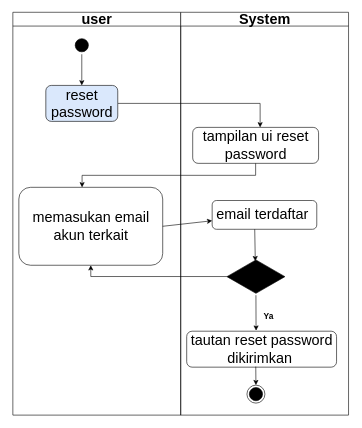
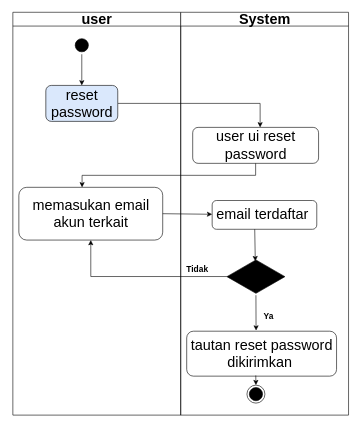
  <mxCell id="0" />
  <mxCell id="1" parent="0" />
  <mxCell id="2" value="user" style="swimlane;whiteSpace=wrap;fontSize=24;startSize=23;" parent="1" vertex="1"><mxGeometry x="20.5" y="20" width="280" height="672" as="geometry" /></mxCell>
  <mxCell id="3" value="" style="ellipse;shape=startState;fillColor=#000000;strokeColor=#000000;" parent="2" vertex="1"><mxGeometry x="100" y="40" width="30" height="30" as="geometry" /></mxCell>
  <mxCell id="4" value="&lt;font style=&quot;font-size: 24px&quot;&gt;reset password&lt;/font&gt;" style="rounded=1;whiteSpace=wrap;html=1;fillColor=#dae8fc;" parent="2" vertex="1"><mxGeometry x="55" y="122" width="120" height="60" as="geometry" /></mxCell>
  <mxCell id="5" value="" style="endArrow=classic;html=1;rounded=0;exitX=0.5;exitY=1;exitDx=0;exitDy=0;entryX=0.5;entryY=0;entryDx=0;entryDy=0;" parent="2" source="3" target="4" edge="1"><mxGeometry width="50" height="50" relative="1" as="geometry"><mxPoint x="335.5" y="302" as="sourcePoint" /><mxPoint x="385.5" y="252" as="targetPoint" /></mxGeometry></mxCell>
- <mxCell id="6" value="&lt;font style=&quot;font-size: 24px&quot;&gt;memasukan email akun terkait&lt;/font&gt;" style="rounded=1;whiteSpace=wrap;html=1;" parent="2" vertex="1"><mxGeometry x="10" y="292" width="240" height="130" as="geometry" /></mxCell>
+ <mxCell id="6" value="&lt;font style=&quot;font-size: 24px&quot;&gt;memasukan email akun terkait&lt;/font&gt;" style="rounded=1;whiteSpace=wrap;html=1;" parent="2" vertex="1"><mxGeometry x="10" y="292" width="240" height="88" as="geometry" /></mxCell>
  <mxCell id="7" value="System" style="swimlane;whiteSpace=wrap;startSize=23;fontSize=24;" parent="1" vertex="1"><mxGeometry x="300.5" y="20" width="280" height="672" as="geometry" /></mxCell>
- <mxCell id="8" value="&lt;font style=&quot;font-size: 24px&quot;&gt;tampilan ui reset password&lt;/font&gt;" style="rounded=1;whiteSpace=wrap;html=1;" parent="7" vertex="1"><mxGeometry x="20" y="192" width="210" height="60" as="geometry" /></mxCell>
+ <mxCell id="8" value="&lt;font style=&quot;font-size: 24px&quot;&gt;user ui reset password&lt;/font&gt;" style="rounded=1;whiteSpace=wrap;html=1;" parent="7" vertex="1"><mxGeometry x="20" y="192" width="210" height="60" as="geometry" /></mxCell>
  <mxCell id="9" value="" style="html=1;whiteSpace=wrap;aspect=fixed;shape=isoRectangle;fillColor=#000000;" parent="7" vertex="1"><mxGeometry x="77.17" y="412" width="96.67" height="58" as="geometry" /></mxCell>
- <mxCell id="11" value="&lt;font style=&quot;font-size: 24px&quot;&gt;tautan reset password dikirimkan&amp;nbsp;&lt;/font&gt;" style="rounded=1;whiteSpace=wrap;html=1;fontSize=10;" parent="7" vertex="1"><mxGeometry x="10" y="532" width="250" height="60" as="geometry" /></mxCell>
+ <mxCell id="10" value="&lt;font style=&quot;font-size: 14px&quot;&gt;Tidak&lt;/font&gt;" style="text;strokeColor=none;fillColor=none;html=1;fontSize=24;fontStyle=1;verticalAlign=middle;align=center;" parent="7" vertex="1"><mxGeometry y="412" width="54.5" height="28" as="geometry" /></mxCell>
+ <mxCell id="11" value="&lt;font style=&quot;font-size: 24px&quot;&gt;tautan reset password dikirimkan&amp;nbsp;&lt;/font&gt;" style="rounded=1;whiteSpace=wrap;html=1;fontSize=10;" parent="7" vertex="1"><mxGeometry x="10" y="532" width="250" height="75" as="geometry" /></mxCell>
  <mxCell id="12" value="" style="endArrow=classic;html=1;rounded=0;fontSize=10;exitX=0.5;exitY=1.034;exitDx=0;exitDy=0;exitPerimeter=0;entryX=0.463;entryY=-0.015;entryDx=0;entryDy=0;entryPerimeter=0;" parent="7" source="9" target="11" edge="1"><mxGeometry width="50" height="50" relative="1" as="geometry"><mxPoint x="-44.5" y="422" as="sourcePoint" /><mxPoint x="5.5" y="372" as="targetPoint" /></mxGeometry></mxCell>
  <mxCell id="13" value="&lt;font style=&quot;font-size: 14px&quot;&gt;Ya&lt;/font&gt;" style="text;strokeColor=none;fillColor=none;html=1;fontSize=24;fontStyle=1;verticalAlign=middle;align=center;" parent="7" vertex="1"><mxGeometry x="118.83" y="490" width="54.5" height="28" as="geometry" /></mxCell>
  <mxCell id="14" value="" style="ellipse;html=1;shape=endState;fillColor=#000000;strokeColor=#000000;fontSize=10;" parent="7" vertex="1"><mxGeometry x="110.5" y="622" width="30" height="30" as="geometry" /></mxCell>
  <mxCell id="15" value="" style="endArrow=classic;html=1;rounded=0;fontSize=10;exitX=0.461;exitY=0.985;exitDx=0;exitDy=0;exitPerimeter=0;" parent="7" source="11" target="14" edge="1"><mxGeometry width="50" height="50" relative="1" as="geometry"><mxPoint x="-94.5" y="442" as="sourcePoint" /><mxPoint x="-44.5" y="392" as="targetPoint" /></mxGeometry></mxCell>
  <mxCell id="16" value="&lt;font style=&quot;font-size: 24px&quot;&gt;email terdaftar&amp;nbsp;&lt;/font&gt;" style="rounded=1;whiteSpace=wrap;html=1;" parent="7" vertex="1"><mxGeometry x="52.5" y="314" width="174.5" height="48" as="geometry" /></mxCell>
  <mxCell id="17" value="" style="endArrow=classic;html=1;rounded=0;fontSize=24;entryX=0.489;entryY=0.055;entryDx=0;entryDy=0;entryPerimeter=0;" parent="7" target="9" edge="1"><mxGeometry width="50" height="50" relative="1" as="geometry"><mxPoint x="123.5" y="362" as="sourcePoint" /><mxPoint x="165.5" y="352" as="targetPoint" /></mxGeometry></mxCell>
  <mxCell id="18" value="" style="edgeStyle=segmentEdgeStyle;endArrow=classic;html=1;rounded=0;" parent="1" target="8" edge="1"><mxGeometry width="50" height="50" relative="1" as="geometry"><mxPoint x="196" y="172" as="sourcePoint" /><mxPoint x="406" y="272" as="targetPoint" /><Array as="points"><mxPoint x="433" y="172" /></Array></mxGeometry></mxCell>
  <mxCell id="19" value="" style="edgeStyle=segmentEdgeStyle;endArrow=classic;html=1;rounded=0;" parent="1" source="8" target="6" edge="1"><mxGeometry width="50" height="50" relative="1" as="geometry"><mxPoint x="316" y="362" as="sourcePoint" /><mxPoint x="406" y="252" as="targetPoint" /><Array as="points"><mxPoint x="426" y="292" /><mxPoint x="136" y="292" /></Array></mxGeometry></mxCell>
  <mxCell id="20" value="" style="edgeStyle=segmentEdgeStyle;endArrow=classic;html=1;rounded=0;fontSize=10;entryX=0.5;entryY=1;entryDx=0;entryDy=0;exitX=0.005;exitY=0.497;exitDx=0;exitDy=0;exitPerimeter=0;" parent="1" source="9" target="6" edge="1"><mxGeometry width="50" height="50" relative="1" as="geometry"><mxPoint x="376" y="412" as="sourcePoint" /><mxPoint x="386" y="442" as="targetPoint" /></mxGeometry></mxCell>
  <mxCell id="21" value="" style="endArrow=classic;html=1;rounded=0;fontSize=24;exitX=1;exitY=0.5;exitDx=0;exitDy=0;" parent="1" source="6" target="16" edge="1"><mxGeometry width="50" height="50" relative="1" as="geometry"><mxPoint x="276" y="392" as="sourcePoint" /><mxPoint x="326" y="342" as="targetPoint" /></mxGeometry></mxCell>
